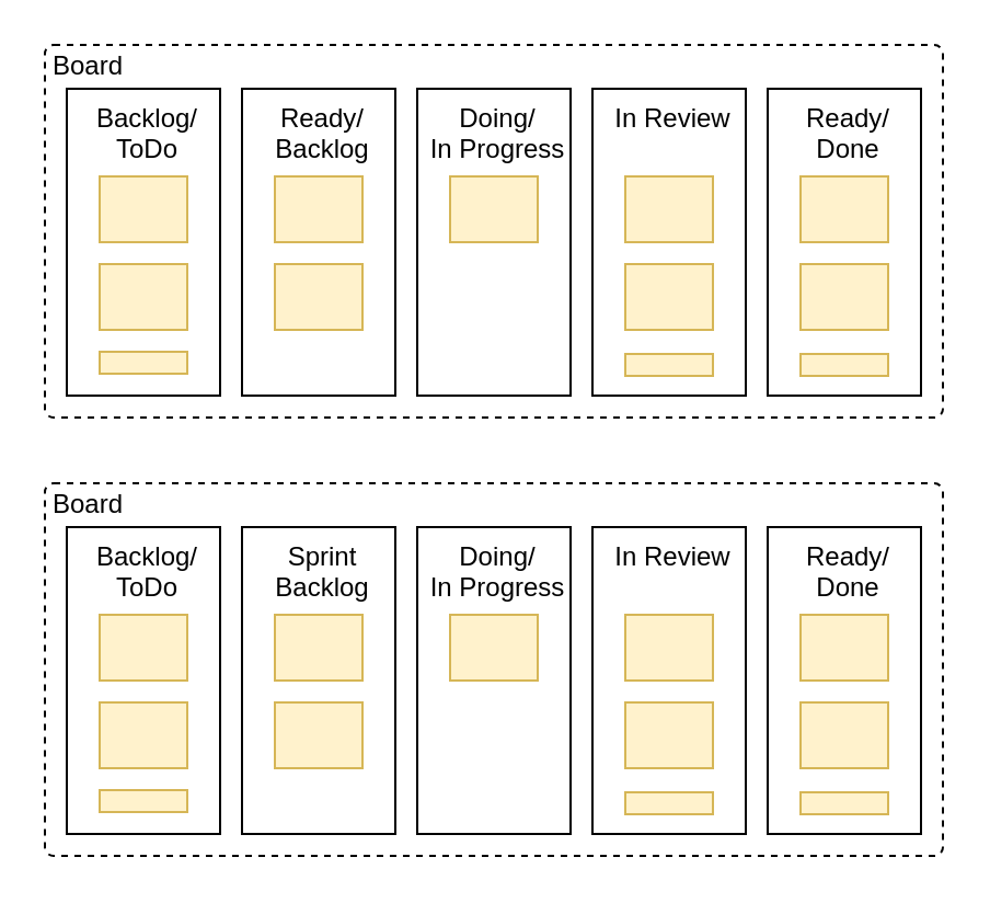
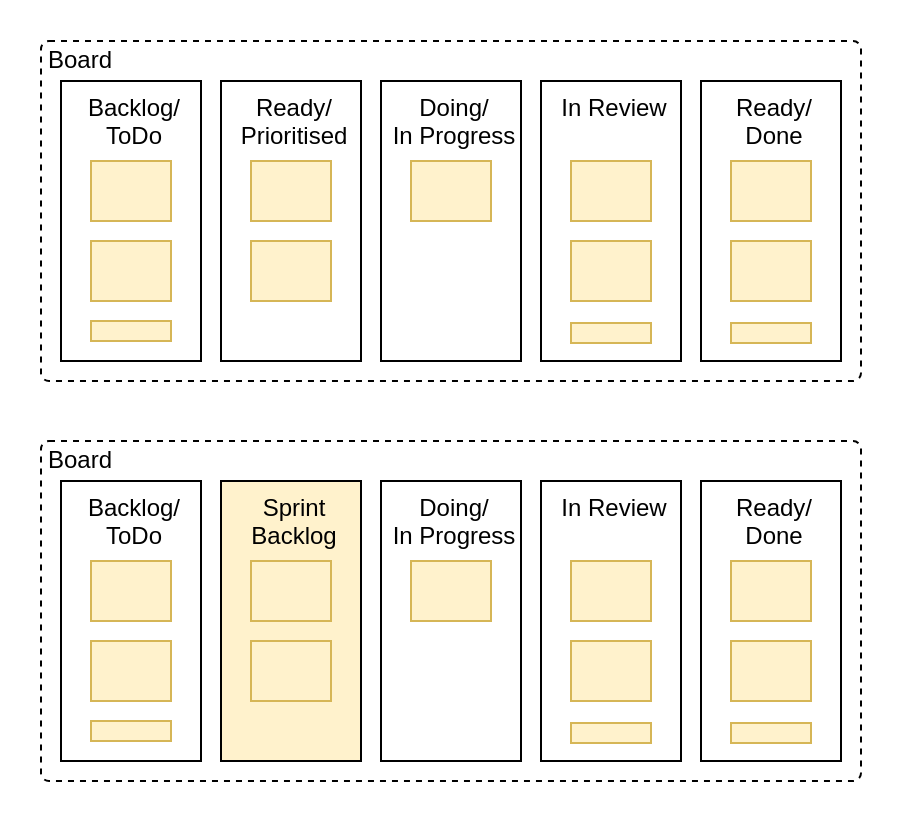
  <mxCell id="0" />
  <mxCell id="1" parent="0" />
  <mxCell id="2" value="Board" style="rounded=1;whiteSpace=wrap;html=1;absoluteArcSize=1;arcSize=8;container=1;collapsible=0;recursiveResize=0;dashed=1;align=left;verticalAlign=top;spacing=0;spacingLeft=4;spacingTop=-2;spacingBottom=0;" parent="1" vertex="1"><mxGeometry x="20" y="20" width="410" height="170" as="geometry" /></mxCell>
  <mxCell id="3" value="Backlog/&lt;br&gt;ToDo" style="rounded=0;whiteSpace=wrap;html=1;spacingBottom=0;spacingLeft=4;align=center;verticalAlign=top;" parent="2" vertex="1"><mxGeometry x="10" y="20" width="70" height="140" as="geometry" /></mxCell>
- <mxCell id="4" value="Ready/&lt;br&gt;Backlog" style="rounded=0;whiteSpace=wrap;html=1;spacingBottom=0;spacingLeft=4;align=center;verticalAlign=top;" vertex="1" parent="2"><mxGeometry x="90" y="20" width="70" height="140" as="geometry" /></mxCell>
+ <mxCell id="4" value="Ready/&lt;br&gt;Prioritised" style="rounded=0;whiteSpace=wrap;html=1;spacingBottom=0;spacingLeft=4;align=center;verticalAlign=top;" vertex="1" parent="2"><mxGeometry x="90" y="20" width="70" height="140" as="geometry" /></mxCell>
  <mxCell id="5" value="Doing/&lt;br&gt;In Progress" style="rounded=0;whiteSpace=wrap;html=1;spacingBottom=0;spacingLeft=4;align=center;verticalAlign=top;" vertex="1" parent="2"><mxGeometry x="170" y="20" width="70" height="140" as="geometry" /></mxCell>
  <mxCell id="6" value="In Review" style="rounded=0;whiteSpace=wrap;html=1;spacingBottom=0;spacingLeft=4;align=center;verticalAlign=top;" vertex="1" parent="2"><mxGeometry x="250" y="20" width="70" height="140" as="geometry" /></mxCell>
  <mxCell id="7" value="" style="rounded=0;whiteSpace=wrap;html=1;fillColor=#fff2cc;strokeColor=#d6b656;" vertex="1" parent="2"><mxGeometry x="25" y="60" width="40" height="30" as="geometry" /></mxCell>
  <mxCell id="8" value="" style="rounded=0;whiteSpace=wrap;html=1;fillColor=#fff2cc;strokeColor=#d6b656;" vertex="1" parent="2"><mxGeometry x="265" y="60" width="40" height="30" as="geometry" /></mxCell>
  <mxCell id="9" value="Ready/&lt;br&gt;Done" style="rounded=0;whiteSpace=wrap;html=1;spacingBottom=0;spacingLeft=4;align=center;verticalAlign=top;" vertex="1" parent="2"><mxGeometry x="330" y="20" width="70" height="140" as="geometry" /></mxCell>
  <mxCell id="10" value="" style="rounded=0;whiteSpace=wrap;html=1;fillColor=#fff2cc;strokeColor=#d6b656;" vertex="1" parent="2"><mxGeometry x="345" y="60" width="40" height="30" as="geometry" /></mxCell>
  <mxCell id="11" value="" style="rounded=0;whiteSpace=wrap;html=1;fillColor=#fff2cc;strokeColor=#d6b656;" vertex="1" parent="1"><mxGeometry x="45" y="120" width="40" height="30" as="geometry" /></mxCell>
  <mxCell id="12" value="" style="rounded=0;whiteSpace=wrap;html=1;fillColor=#fff2cc;strokeColor=#d6b656;" vertex="1" parent="1"><mxGeometry x="45" y="160" width="40" height="10" as="geometry" /></mxCell>
  <mxCell id="13" value="" style="rounded=0;whiteSpace=wrap;html=1;fillColor=#fff2cc;strokeColor=#d6b656;" vertex="1" parent="1"><mxGeometry x="125" y="80" width="40" height="30" as="geometry" /></mxCell>
  <mxCell id="14" value="" style="rounded=0;whiteSpace=wrap;html=1;fillColor=#fff2cc;strokeColor=#d6b656;" vertex="1" parent="1"><mxGeometry x="205" y="80" width="40" height="30" as="geometry" /></mxCell>
  <mxCell id="15" value="" style="rounded=0;whiteSpace=wrap;html=1;fillColor=#fff2cc;strokeColor=#d6b656;" vertex="1" parent="1"><mxGeometry x="285" y="120" width="40" height="30" as="geometry" /></mxCell>
  <mxCell id="16" value="" style="rounded=0;whiteSpace=wrap;html=1;fillColor=#fff2cc;strokeColor=#d6b656;" vertex="1" parent="1"><mxGeometry x="285" y="161" width="40" height="10" as="geometry" /></mxCell>
  <mxCell id="17" value="" style="rounded=0;whiteSpace=wrap;html=1;fillColor=#fff2cc;strokeColor=#d6b656;" vertex="1" parent="1"><mxGeometry x="125" y="120" width="40" height="30" as="geometry" /></mxCell>
  <mxCell id="18" value="" style="rounded=0;whiteSpace=wrap;html=1;fillColor=#fff2cc;strokeColor=#d6b656;" vertex="1" parent="1"><mxGeometry x="365" y="120" width="40" height="30" as="geometry" /></mxCell>
  <mxCell id="19" value="" style="rounded=0;whiteSpace=wrap;html=1;fillColor=#fff2cc;strokeColor=#d6b656;" vertex="1" parent="1"><mxGeometry x="365" y="161" width="40" height="10" as="geometry" /></mxCell>
  <mxCell id="20" value="Board" style="rounded=1;whiteSpace=wrap;html=1;absoluteArcSize=1;arcSize=8;container=1;collapsible=0;recursiveResize=0;dashed=1;align=left;verticalAlign=top;spacing=0;spacingLeft=4;spacingTop=-2;spacingBottom=0;" vertex="1" parent="1"><mxGeometry x="20" y="220" width="410" height="170" as="geometry" /></mxCell>
  <mxCell id="21" value="Backlog/&lt;br&gt;ToDo" style="rounded=0;whiteSpace=wrap;html=1;spacingBottom=0;spacingLeft=4;align=center;verticalAlign=top;" vertex="1" parent="20"><mxGeometry x="10" y="20" width="70" height="140" as="geometry" /></mxCell>
- <mxCell id="22" value="Sprint Backlog" style="rounded=0;whiteSpace=wrap;html=1;spacingBottom=0;spacingLeft=4;align=center;verticalAlign=top;" vertex="1" parent="20"><mxGeometry x="90" y="20" width="70" height="140" as="geometry" /></mxCell>
+ <mxCell id="22" value="Sprint Backlog" style="rounded=0;whiteSpace=wrap;html=1;spacingBottom=0;spacingLeft=4;align=center;verticalAlign=top;fillColor=#fff2cc;" vertex="1" parent="20"><mxGeometry x="90" y="20" width="70" height="140" as="geometry" /></mxCell>
  <mxCell id="23" value="Doing/&lt;br&gt;In Progress" style="rounded=0;whiteSpace=wrap;html=1;spacingBottom=0;spacingLeft=4;align=center;verticalAlign=top;" vertex="1" parent="20"><mxGeometry x="170" y="20" width="70" height="140" as="geometry" /></mxCell>
  <mxCell id="24" value="In Review" style="rounded=0;whiteSpace=wrap;html=1;spacingBottom=0;spacingLeft=4;align=center;verticalAlign=top;" vertex="1" parent="20"><mxGeometry x="250" y="20" width="70" height="140" as="geometry" /></mxCell>
  <mxCell id="25" value="" style="rounded=0;whiteSpace=wrap;html=1;fillColor=#fff2cc;strokeColor=#d6b656;" vertex="1" parent="20"><mxGeometry x="25" y="60" width="40" height="30" as="geometry" /></mxCell>
  <mxCell id="26" value="" style="rounded=0;whiteSpace=wrap;html=1;fillColor=#fff2cc;strokeColor=#d6b656;" vertex="1" parent="20"><mxGeometry x="265" y="60" width="40" height="30" as="geometry" /></mxCell>
  <mxCell id="27" value="Ready/&lt;br&gt;Done" style="rounded=0;whiteSpace=wrap;html=1;spacingBottom=0;spacingLeft=4;align=center;verticalAlign=top;" vertex="1" parent="20"><mxGeometry x="330" y="20" width="70" height="140" as="geometry" /></mxCell>
  <mxCell id="28" value="" style="rounded=0;whiteSpace=wrap;html=1;fillColor=#fff2cc;strokeColor=#d6b656;" vertex="1" parent="20"><mxGeometry x="345" y="60" width="40" height="30" as="geometry" /></mxCell>
  <mxCell id="29" value="" style="rounded=0;whiteSpace=wrap;html=1;fillColor=#fff2cc;strokeColor=#d6b656;" vertex="1" parent="1"><mxGeometry x="45" y="320" width="40" height="30" as="geometry" /></mxCell>
  <mxCell id="30" value="" style="rounded=0;whiteSpace=wrap;html=1;fillColor=#fff2cc;strokeColor=#d6b656;" vertex="1" parent="1"><mxGeometry x="45" y="360" width="40" height="10" as="geometry" /></mxCell>
  <mxCell id="31" value="" style="rounded=0;whiteSpace=wrap;html=1;fillColor=#fff2cc;strokeColor=#d6b656;" vertex="1" parent="1"><mxGeometry x="125" y="280" width="40" height="30" as="geometry" /></mxCell>
  <mxCell id="32" value="" style="rounded=0;whiteSpace=wrap;html=1;fillColor=#fff2cc;strokeColor=#d6b656;" vertex="1" parent="1"><mxGeometry x="205" y="280" width="40" height="30" as="geometry" /></mxCell>
  <mxCell id="33" value="" style="rounded=0;whiteSpace=wrap;html=1;fillColor=#fff2cc;strokeColor=#d6b656;" vertex="1" parent="1"><mxGeometry x="285" y="320" width="40" height="30" as="geometry" /></mxCell>
  <mxCell id="34" value="" style="rounded=0;whiteSpace=wrap;html=1;fillColor=#fff2cc;strokeColor=#d6b656;" vertex="1" parent="1"><mxGeometry x="285" y="361" width="40" height="10" as="geometry" /></mxCell>
  <mxCell id="35" value="" style="rounded=0;whiteSpace=wrap;html=1;fillColor=#fff2cc;strokeColor=#d6b656;" vertex="1" parent="1"><mxGeometry x="125" y="320" width="40" height="30" as="geometry" /></mxCell>
  <mxCell id="36" value="" style="rounded=0;whiteSpace=wrap;html=1;fillColor=#fff2cc;strokeColor=#d6b656;" vertex="1" parent="1"><mxGeometry x="365" y="320" width="40" height="30" as="geometry" /></mxCell>
  <mxCell id="37" value="" style="rounded=0;whiteSpace=wrap;html=1;fillColor=#fff2cc;strokeColor=#d6b656;" vertex="1" parent="1"><mxGeometry x="365" y="361" width="40" height="10" as="geometry" /></mxCell>
